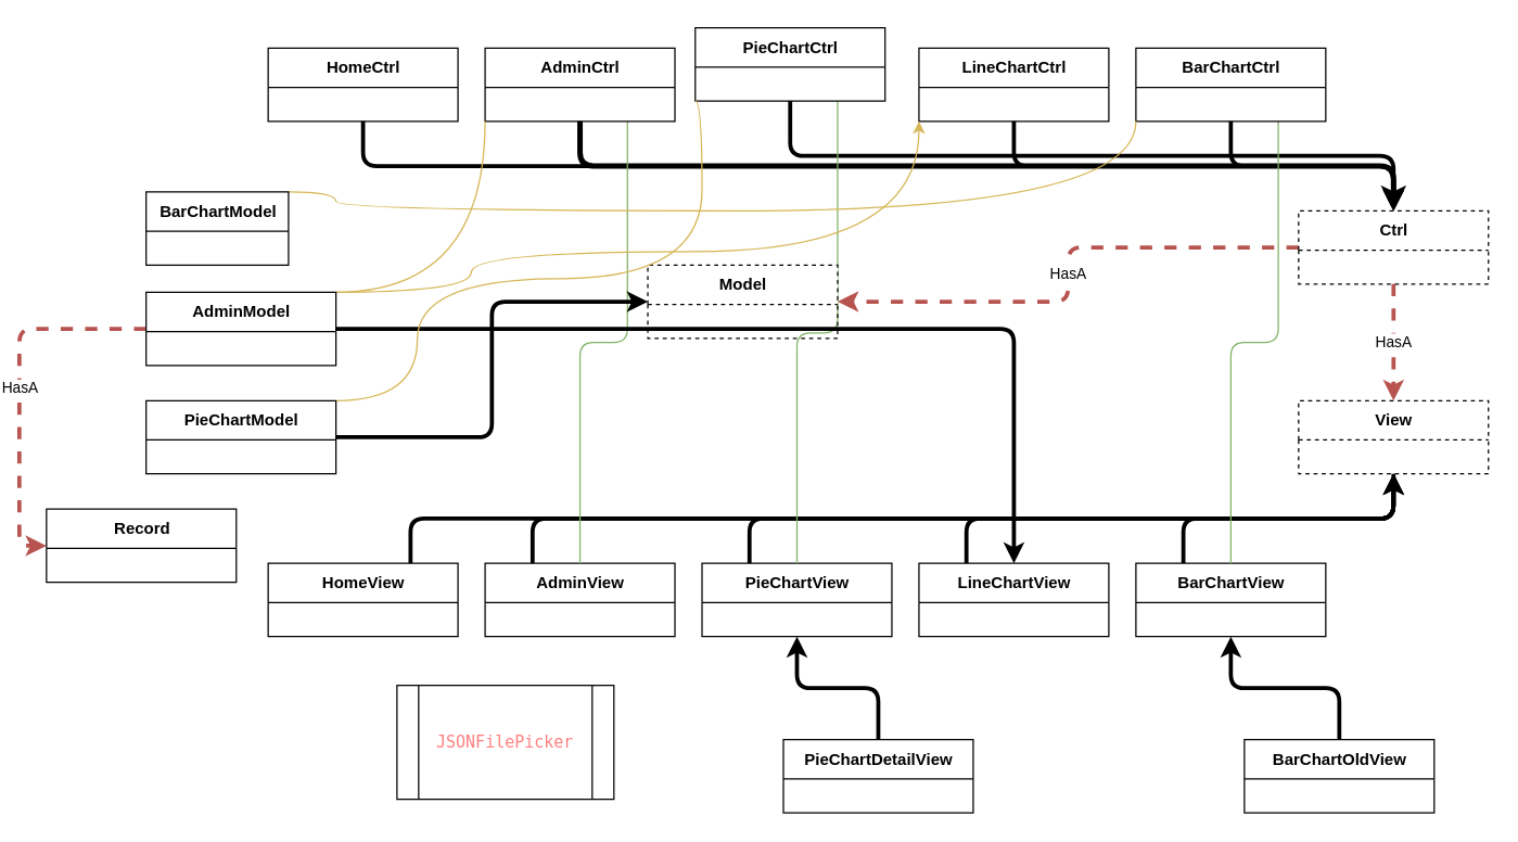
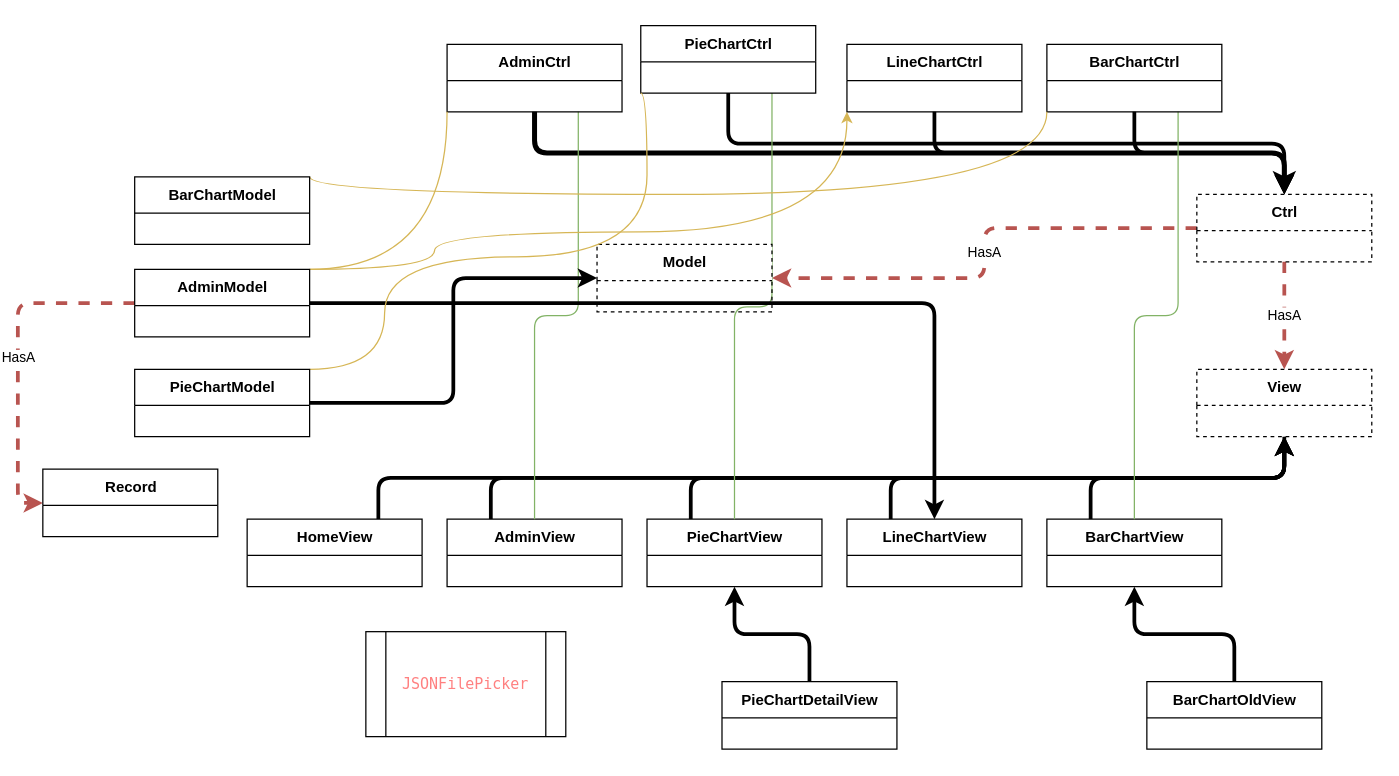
  <mxCell id="0" />
  <mxCell id="1" parent="0" />
  <mxCell id="2" value="View" style="swimlane;fontStyle=1;align=center;verticalAlign=middle;childLayout=stackLayout;horizontal=1;startSize=29;horizontalStack=0;resizeParent=1;resizeParentMax=0;resizeLast=0;collapsible=0;marginBottom=0;html=1;rounded=0;dashed=1;" vertex="1" parent="1"><mxGeometry x="944" y="295" width="140" height="54" as="geometry" /></mxCell>
  <mxCell id="3" style="edgeStyle=elbowEdgeStyle;orthogonalLoop=1;jettySize=auto;elbow=vertical;html=1;exitX=0.75;exitY=0;exitDx=0;exitDy=0;entryX=0.5;entryY=1;entryDx=0;entryDy=0;strokeWidth=3;" edge="1" parent="1" source="4" target="2"><mxGeometry relative="1" as="geometry" /></mxCell>
  <mxCell id="4" value="HomeView" style="swimlane;fontStyle=1;align=center;verticalAlign=middle;childLayout=stackLayout;horizontal=1;startSize=29;horizontalStack=0;resizeParent=1;resizeParentMax=0;resizeLast=0;collapsible=0;marginBottom=0;html=1;" vertex="1" parent="1"><mxGeometry x="184" y="415" width="140" height="54" as="geometry" /></mxCell>
  <mxCell id="5" style="edgeStyle=elbowEdgeStyle;orthogonalLoop=1;jettySize=auto;elbow=vertical;html=1;exitX=0.25;exitY=0;exitDx=0;exitDy=0;entryX=0.5;entryY=1;entryDx=0;entryDy=0;strokeWidth=3;" edge="1" parent="1" source="6" target="2"><mxGeometry relative="1" as="geometry"><mxPoint x="624" y="315" as="targetPoint" /></mxGeometry></mxCell>
  <mxCell id="6" value="AdminView" style="swimlane;fontStyle=1;align=center;verticalAlign=middle;childLayout=stackLayout;horizontal=1;startSize=29;horizontalStack=0;resizeParent=1;resizeParentMax=0;resizeLast=0;collapsible=0;marginBottom=0;html=1;" vertex="1" parent="1"><mxGeometry x="344" y="415" width="140" height="54" as="geometry" /></mxCell>
  <mxCell id="7" style="edgeStyle=elbowEdgeStyle;orthogonalLoop=1;jettySize=auto;elbow=vertical;html=1;exitX=0.25;exitY=0;exitDx=0;exitDy=0;entryX=0.5;entryY=1;entryDx=0;entryDy=0;strokeWidth=3;" edge="1" parent="1" source="8" target="2"><mxGeometry relative="1" as="geometry" /></mxCell>
  <mxCell id="8" value="PieChartView" style="swimlane;fontStyle=1;align=center;verticalAlign=middle;childLayout=stackLayout;horizontal=1;startSize=29;horizontalStack=0;resizeParent=1;resizeParentMax=0;resizeLast=0;collapsible=0;marginBottom=0;html=1;" vertex="1" parent="1"><mxGeometry x="504" y="415" width="140" height="54" as="geometry" /></mxCell>
  <mxCell id="9" style="edgeStyle=elbowEdgeStyle;orthogonalLoop=1;jettySize=auto;elbow=vertical;html=1;exitX=0.25;exitY=0;exitDx=0;exitDy=0;entryX=0.5;entryY=1;entryDx=0;entryDy=0;strokeWidth=3;" edge="1" parent="1" source="10" target="2"><mxGeometry relative="1" as="geometry" /></mxCell>
  <mxCell id="10" value="LineChartView" style="swimlane;fontStyle=1;align=center;verticalAlign=middle;childLayout=stackLayout;horizontal=1;startSize=29;horizontalStack=0;resizeParent=1;resizeParentMax=0;resizeLast=0;collapsible=0;marginBottom=0;html=1;" vertex="1" parent="1"><mxGeometry x="664" y="415" width="140" height="54" as="geometry" /></mxCell>
  <mxCell id="11" style="edgeStyle=elbowEdgeStyle;orthogonalLoop=1;jettySize=auto;elbow=vertical;html=1;exitX=0.5;exitY=0;exitDx=0;exitDy=0;entryX=0.5;entryY=1;entryDx=0;entryDy=0;strokeWidth=3;" edge="1" parent="1" source="12" target="8"><mxGeometry relative="1" as="geometry" /></mxCell>
  <mxCell id="12" value="PieChartDetailView" style="swimlane;fontStyle=1;align=center;verticalAlign=middle;childLayout=stackLayout;horizontal=1;startSize=29;horizontalStack=0;resizeParent=1;resizeParentMax=0;resizeLast=0;collapsible=0;marginBottom=0;html=1;" vertex="1" parent="1"><mxGeometry x="564" y="545" width="140" height="54" as="geometry" /></mxCell>
  <mxCell id="13" style="edgeStyle=elbowEdgeStyle;orthogonalLoop=1;jettySize=auto;elbow=vertical;html=1;exitX=0.25;exitY=0;exitDx=0;exitDy=0;entryX=0.5;entryY=1;entryDx=0;entryDy=0;startArrow=none;startFill=0;endArrow=none;endFill=0;strokeColor=#000000;strokeWidth=3;" edge="1" parent="1" source="14" target="2"><mxGeometry relative="1" as="geometry" /></mxCell>
  <mxCell id="14" value="BarChartView" style="swimlane;fontStyle=1;align=center;verticalAlign=middle;childLayout=stackLayout;horizontal=1;startSize=29;horizontalStack=0;resizeParent=1;resizeParentMax=0;resizeLast=0;collapsible=0;marginBottom=0;html=1;" vertex="1" parent="1"><mxGeometry x="824" y="415" width="140" height="54" as="geometry" /></mxCell>
  <mxCell id="15" style="edgeStyle=elbowEdgeStyle;orthogonalLoop=1;jettySize=auto;elbow=vertical;html=1;exitX=0.5;exitY=0;exitDx=0;exitDy=0;entryX=0.5;entryY=1;entryDx=0;entryDy=0;strokeWidth=3;" edge="1" parent="1" source="16" target="14"><mxGeometry relative="1" as="geometry" /></mxCell>
  <mxCell id="16" value="BarChartOldView" style="swimlane;fontStyle=1;align=center;verticalAlign=middle;childLayout=stackLayout;horizontal=1;startSize=29;horizontalStack=0;resizeParent=1;resizeParentMax=0;resizeLast=0;collapsible=0;marginBottom=0;html=1;" vertex="1" parent="1"><mxGeometry x="904" y="545" width="140" height="54" as="geometry" /></mxCell>
  <mxCell id="17" value="HasA" style="edgeStyle=orthogonalEdgeStyle;orthogonalLoop=1;jettySize=auto;html=1;exitX=0.5;exitY=1;exitDx=0;exitDy=0;entryX=0.5;entryY=0;entryDx=0;entryDy=0;endArrow=classic;endFill=1;strokeColor=#b85450;elbow=vertical;dashed=1;fillColor=#f8cecc;strokeWidth=3;" edge="1" parent="1" source="19" target="2"><mxGeometry relative="1" as="geometry" /></mxCell>
  <mxCell id="18" value="HasA" style="edgeStyle=orthogonalEdgeStyle;orthogonalLoop=1;jettySize=auto;html=1;exitX=0;exitY=0.5;exitDx=0;exitDy=0;entryX=1;entryY=0.5;entryDx=0;entryDy=0;endArrow=classic;endFill=1;strokeColor=#b85450;elbow=vertical;fillColor=#f8cecc;dashed=1;strokeWidth=3;" edge="1" parent="1" source="19" target="33"><mxGeometry relative="1" as="geometry" /></mxCell>
  <mxCell id="19" value="Ctrl" style="swimlane;fontStyle=1;align=center;verticalAlign=middle;childLayout=stackLayout;horizontal=1;startSize=29;horizontalStack=0;resizeParent=1;resizeParentMax=0;resizeLast=0;collapsible=0;marginBottom=0;html=1;rounded=0;dashed=1;" vertex="1" parent="1"><mxGeometry x="944" y="155" width="140" height="54" as="geometry" /></mxCell>
- <mxCell id="20" style="edgeStyle=orthogonalEdgeStyle;orthogonalLoop=1;jettySize=auto;html=1;exitX=0.5;exitY=1;exitDx=0;exitDy=0;entryX=0.5;entryY=0;entryDx=0;entryDy=0;endArrow=classic;endFill=1;strokeColor=#000000;elbow=vertical;strokeWidth=3;" edge="1" parent="1" source="21" target="19"><mxGeometry relative="1" as="geometry" /></mxCell>
- <mxCell id="21" value="HomeCtrl" style="swimlane;fontStyle=1;align=center;verticalAlign=middle;childLayout=stackLayout;horizontal=1;startSize=29;horizontalStack=0;resizeParent=1;resizeParentMax=0;resizeLast=0;collapsible=0;marginBottom=0;html=1;" vertex="1" parent="1"><mxGeometry x="184" y="35" width="140" height="54" as="geometry" /></mxCell>
  <mxCell id="22" style="edgeStyle=orthogonalEdgeStyle;orthogonalLoop=1;jettySize=auto;html=1;exitX=0.5;exitY=1;exitDx=0;exitDy=0;endArrow=classic;endFill=1;strokeColor=#000000;elbow=vertical;strokeWidth=4;" edge="1" parent="1" source="24" target="19"><mxGeometry relative="1" as="geometry" /></mxCell>
  <mxCell id="23" style="edgeStyle=elbowEdgeStyle;orthogonalLoop=1;jettySize=auto;elbow=vertical;html=1;exitX=0.75;exitY=1;exitDx=0;exitDy=0;entryX=0.5;entryY=0;entryDx=0;entryDy=0;startArrow=none;startFill=0;endArrow=none;endFill=0;strokeColor=#82b366;fillColor=#d5e8d4;" edge="1" parent="1" source="24" target="6"><mxGeometry relative="1" as="geometry" /></mxCell>
  <mxCell id="24" value="AdminCtrl" style="swimlane;fontStyle=1;align=center;verticalAlign=middle;childLayout=stackLayout;horizontal=1;startSize=29;horizontalStack=0;resizeParent=1;resizeParentMax=0;resizeLast=0;collapsible=0;marginBottom=0;html=1;" vertex="1" parent="1"><mxGeometry x="344" y="35" width="140" height="54" as="geometry" /></mxCell>
  <mxCell id="25" style="edgeStyle=orthogonalEdgeStyle;orthogonalLoop=1;jettySize=auto;html=1;exitX=0.5;exitY=1;exitDx=0;exitDy=0;entryX=0.5;entryY=0;entryDx=0;entryDy=0;endArrow=classic;endFill=1;elbow=vertical;strokeColor=#000000;strokeWidth=3;" edge="1" parent="1" source="26" target="19"><mxGeometry relative="1" as="geometry" /></mxCell>
  <mxCell id="26" value="LineChartCtrl" style="swimlane;fontStyle=1;align=center;verticalAlign=middle;childLayout=stackLayout;horizontal=1;startSize=29;horizontalStack=0;resizeParent=1;resizeParentMax=0;resizeLast=0;collapsible=0;marginBottom=0;html=1;" vertex="1" parent="1"><mxGeometry x="664" y="35" width="140" height="54" as="geometry" /></mxCell>
  <mxCell id="27" style="edgeStyle=orthogonalEdgeStyle;orthogonalLoop=1;jettySize=auto;html=1;exitX=0.5;exitY=1;exitDx=0;exitDy=0;entryX=0.5;entryY=0;entryDx=0;entryDy=0;endArrow=classic;endFill=1;strokeColor=#000000;elbow=vertical;strokeWidth=3;" edge="1" parent="1" source="29" target="19"><mxGeometry relative="1" as="geometry" /></mxCell>
  <mxCell id="28" style="edgeStyle=elbowEdgeStyle;orthogonalLoop=1;jettySize=auto;elbow=vertical;html=1;exitX=0.75;exitY=1;exitDx=0;exitDy=0;entryX=0.5;entryY=0;entryDx=0;entryDy=0;startArrow=none;startFill=0;endArrow=none;endFill=0;strokeColor=#82b366;fillColor=#d5e8d4;" edge="1" parent="1" source="29" target="8"><mxGeometry relative="1" as="geometry" /></mxCell>
  <mxCell id="29" value="PieChartCtrl" style="swimlane;fontStyle=1;align=center;verticalAlign=middle;childLayout=stackLayout;horizontal=1;startSize=29;horizontalStack=0;resizeParent=1;resizeParentMax=0;resizeLast=0;collapsible=0;marginBottom=0;html=1;" vertex="1" parent="1"><mxGeometry x="499" y="20" width="140" height="54" as="geometry" /></mxCell>
  <mxCell id="30" style="edgeStyle=orthogonalEdgeStyle;orthogonalLoop=1;jettySize=auto;html=1;exitX=0.5;exitY=1;exitDx=0;exitDy=0;entryX=0.5;entryY=0;entryDx=0;entryDy=0;endArrow=classic;endFill=1;strokeColor=#000000;elbow=vertical;strokeWidth=3;" edge="1" parent="1" source="32" target="19"><mxGeometry relative="1" as="geometry" /></mxCell>
  <mxCell id="31" style="edgeStyle=elbowEdgeStyle;orthogonalLoop=1;jettySize=auto;elbow=vertical;html=1;exitX=0.75;exitY=1;exitDx=0;exitDy=0;startArrow=none;startFill=0;endArrow=none;endFill=0;strokeColor=#82b366;fillColor=#d5e8d4;" edge="1" parent="1" source="32" target="14"><mxGeometry relative="1" as="geometry" /></mxCell>
  <mxCell id="32" value="BarChartCtrl" style="swimlane;fontStyle=1;align=center;verticalAlign=middle;childLayout=stackLayout;horizontal=1;startSize=29;horizontalStack=0;resizeParent=1;resizeParentMax=0;resizeLast=0;collapsible=0;marginBottom=0;html=1;" vertex="1" parent="1"><mxGeometry x="824" y="35" width="140" height="54" as="geometry" /></mxCell>
  <mxCell id="33" value="Model" style="swimlane;fontStyle=1;align=center;verticalAlign=middle;childLayout=stackLayout;horizontal=1;startSize=29;horizontalStack=0;resizeParent=1;resizeParentMax=0;resizeLast=0;collapsible=0;marginBottom=0;html=1;rounded=0;dashed=1;" vertex="1" parent="1"><mxGeometry x="464" y="195" width="140" height="54" as="geometry" /></mxCell>
  <mxCell id="34" style="edgeStyle=orthogonalEdgeStyle;orthogonalLoop=1;jettySize=auto;html=1;exitX=1;exitY=0.5;exitDx=0;exitDy=0;endArrow=classic;endFill=1;strokeColor=#000000;elbow=vertical;strokeWidth=3;" edge="1" parent="1" source="38" target="10"><mxGeometry relative="1" as="geometry" /></mxCell>
  <mxCell id="35" style="edgeStyle=orthogonalEdgeStyle;curved=1;orthogonalLoop=1;jettySize=auto;html=1;exitX=1;exitY=0;exitDx=0;exitDy=0;entryX=0;entryY=1;entryDx=0;entryDy=0;startArrow=none;startFill=0;endArrow=none;endFill=0;strokeColor=#d6b656;elbow=vertical;fillColor=#fff2cc;" edge="1" parent="1" source="38" target="24"><mxGeometry relative="1" as="geometry"><Array as="points"><mxPoint x="344" y="215" /></Array></mxGeometry></mxCell>
  <mxCell id="36" value="HasA" style="edgeStyle=orthogonalEdgeStyle;orthogonalLoop=1;jettySize=auto;html=1;exitX=0;exitY=0.5;exitDx=0;exitDy=0;entryX=0;entryY=0.5;entryDx=0;entryDy=0;dashed=1;startArrow=none;startFill=0;endArrow=classic;endFill=1;strokeColor=#b85450;strokeWidth=3;elbow=vertical;fillColor=#f8cecc;" edge="1" parent="1" source="38" target="44"><mxGeometry relative="1" as="geometry" /></mxCell>
  <mxCell id="37" style="edgeStyle=orthogonalEdgeStyle;curved=1;orthogonalLoop=1;jettySize=auto;html=1;exitX=1;exitY=0;exitDx=0;exitDy=0;entryX=0;entryY=1;entryDx=0;entryDy=0;startArrow=none;startFill=0;endArrow=classic;endFill=1;strokeColor=#d6b656;strokeWidth=1;elbow=vertical;fillColor=#fff2cc;" edge="1" parent="1" source="38" target="26"><mxGeometry relative="1" as="geometry"><Array as="points"><mxPoint x="334" y="215" /><mxPoint x="334" y="185" /><mxPoint x="664" y="185" /></Array></mxGeometry></mxCell>
  <mxCell id="38" value="AdminModel" style="swimlane;fontStyle=1;align=center;verticalAlign=middle;childLayout=stackLayout;horizontal=1;startSize=29;horizontalStack=0;resizeParent=1;resizeParentMax=0;resizeLast=0;collapsible=0;marginBottom=0;html=1;" vertex="1" parent="1"><mxGeometry x="94" y="215" width="140" height="54" as="geometry" /></mxCell>
  <mxCell id="39" style="edgeStyle=orthogonalEdgeStyle;orthogonalLoop=1;jettySize=auto;html=1;exitX=1;exitY=0.5;exitDx=0;exitDy=0;entryX=0;entryY=0.5;entryDx=0;entryDy=0;endArrow=classic;endFill=1;strokeColor=#000000;elbow=vertical;strokeWidth=3;" edge="1" parent="1" source="41" target="33"><mxGeometry relative="1" as="geometry" /></mxCell>
  <mxCell id="40" style="edgeStyle=orthogonalEdgeStyle;curved=1;orthogonalLoop=1;jettySize=auto;html=1;exitX=1;exitY=0;exitDx=0;exitDy=0;entryX=0;entryY=1;entryDx=0;entryDy=0;startArrow=none;startFill=0;endArrow=none;endFill=0;strokeColor=#d6b656;elbow=vertical;fillColor=#fff2cc;" edge="1" parent="1" source="41" target="29"><mxGeometry relative="1" as="geometry"><Array as="points"><mxPoint x="294" y="295" /><mxPoint x="294" y="205" /><mxPoint x="504" y="205" /></Array></mxGeometry></mxCell>
  <mxCell id="41" value="PieChartModel" style="swimlane;fontStyle=1;align=center;verticalAlign=middle;childLayout=stackLayout;horizontal=1;startSize=29;horizontalStack=0;resizeParent=1;resizeParentMax=0;resizeLast=0;collapsible=0;marginBottom=0;html=1;" vertex="1" parent="1"><mxGeometry x="94" y="295" width="140" height="54" as="geometry" /></mxCell>
  <mxCell id="42" style="edgeStyle=orthogonalEdgeStyle;curved=1;orthogonalLoop=1;jettySize=auto;html=1;exitX=1;exitY=0;exitDx=0;exitDy=0;entryX=0;entryY=1;entryDx=0;entryDy=0;startArrow=none;startFill=0;endArrow=none;endFill=0;strokeColor=#d6b656;elbow=vertical;fillColor=#fff2cc;" edge="1" parent="1" source="43" target="32"><mxGeometry relative="1" as="geometry"><Array as="points"><mxPoint x="234" y="155" /><mxPoint x="824" y="155" /></Array></mxGeometry></mxCell>
- <mxCell id="43" value="BarChartModel" style="swimlane;fontStyle=1;align=center;verticalAlign=middle;childLayout=stackLayout;horizontal=1;startSize=29;horizontalStack=0;resizeParent=1;resizeParentMax=0;resizeLast=0;collapsible=0;marginBottom=0;html=1;" vertex="1" parent="1"><mxGeometry x="94" y="141" width="105" height="54" as="geometry" /></mxCell>
+ <mxCell id="43" value="BarChartModel" style="swimlane;fontStyle=1;align=center;verticalAlign=middle;childLayout=stackLayout;horizontal=1;startSize=29;horizontalStack=0;resizeParent=1;resizeParentMax=0;resizeLast=0;collapsible=0;marginBottom=0;html=1;" vertex="1" parent="1"><mxGeometry x="94" y="141" width="140" height="54" as="geometry" /></mxCell>
  <mxCell id="44" value="Record" style="swimlane;fontStyle=1;align=center;verticalAlign=middle;childLayout=stackLayout;horizontal=1;startSize=29;horizontalStack=0;resizeParent=1;resizeParentMax=0;resizeLast=0;collapsible=0;marginBottom=0;html=1;" vertex="1" parent="1"><mxGeometry x="20.5" y="375" width="140" height="54" as="geometry" /></mxCell>
  <mxCell id="45" value="&lt;pre style=&quot;margin-top: 0px ; margin-bottom: 0px&quot;&gt;&lt;span style=&quot;color: rgb(255 , 128 , 128)&quot;&gt;JSONFilePicker&lt;/span&gt;&lt;/pre&gt;" style="shape=process;whiteSpace=wrap;html=1;backgroundOutline=1;" vertex="1" parent="1"><mxGeometry x="279" y="505" width="160" height="84" as="geometry" /></mxCell>
